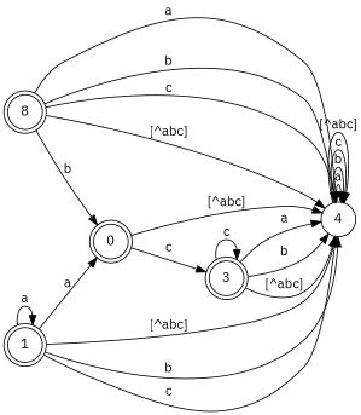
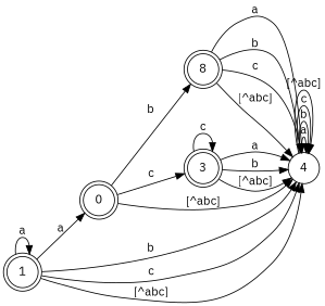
  digraph {
    fontname="IBM Plex Sans"
    rankdir=LR
    node [fontname="IBM Plex Sans" shape=doublecircle]
    edge [fontname="IBM Plex Sans"]
    n1 [label=8]
    0
    3
    4 [shape=circle]
    1
    n1 -> 4 [label=a]
    n1 -> 4 [label=b]
    n1 -> 4 [label=c]
    n1 -> 4 [label="[^abc]"]
-   n1 -> 0 [label=b]
+   0 -> n1 [label=b]
    0 -> 3 [label=c]
    0 -> 4 [label="[^abc]"]
    3 -> 3 [label=c]
    3 -> 4 [label=a]
    3 -> 4 [label=b]
    3 -> 4 [label="[^abc]"]
    4 -> 4 [label=a]
    4 -> 4 [label=b]
    4 -> 4 [label=c]
    4 -> 4 [label="[^abc]"]
    1 -> 0 [label=a]
    1 -> 4 [label=b]
    1 -> 4 [label=c]
    1 -> 4 [label="[^abc]"]
    1 -> 1 [label=a]
  }
